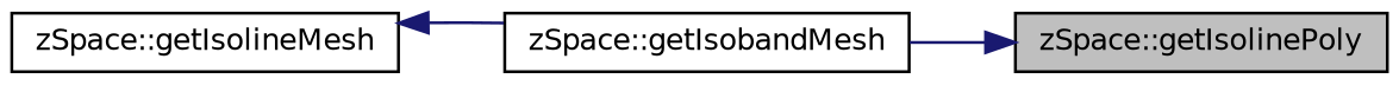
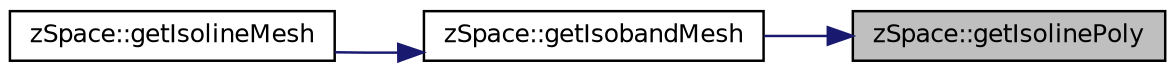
  digraph {
    rankdir=RL
    node [color=black fillcolor=white fontname=Helvetica fontsize=10 shape=record style=filled]
    edge [color=midnightblue dir=back fontname=Helvetica fontsize=10 labelfontname=Helvetica labelfontsize=10 style=solid]
    n1 [fillcolor=grey75 fontcolor=black height=0.2 label="zSpace::getIsolinePoly" width=0.4]
    n2 [height=0.2 label="zSpace::getIsobandMesh" width=0.4]
    n3 [height=0.2 label="zSpace::getIsolineMesh" width=0.4]
    n1 -> n2
-   n3 -> n2
+   n2 -> n3
  }
